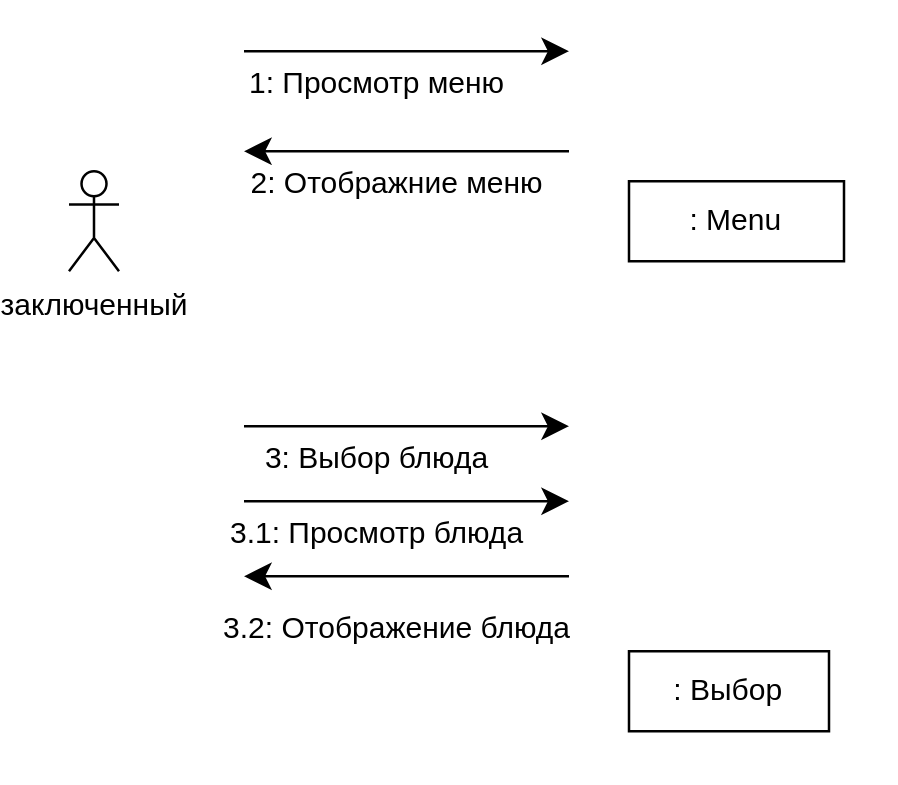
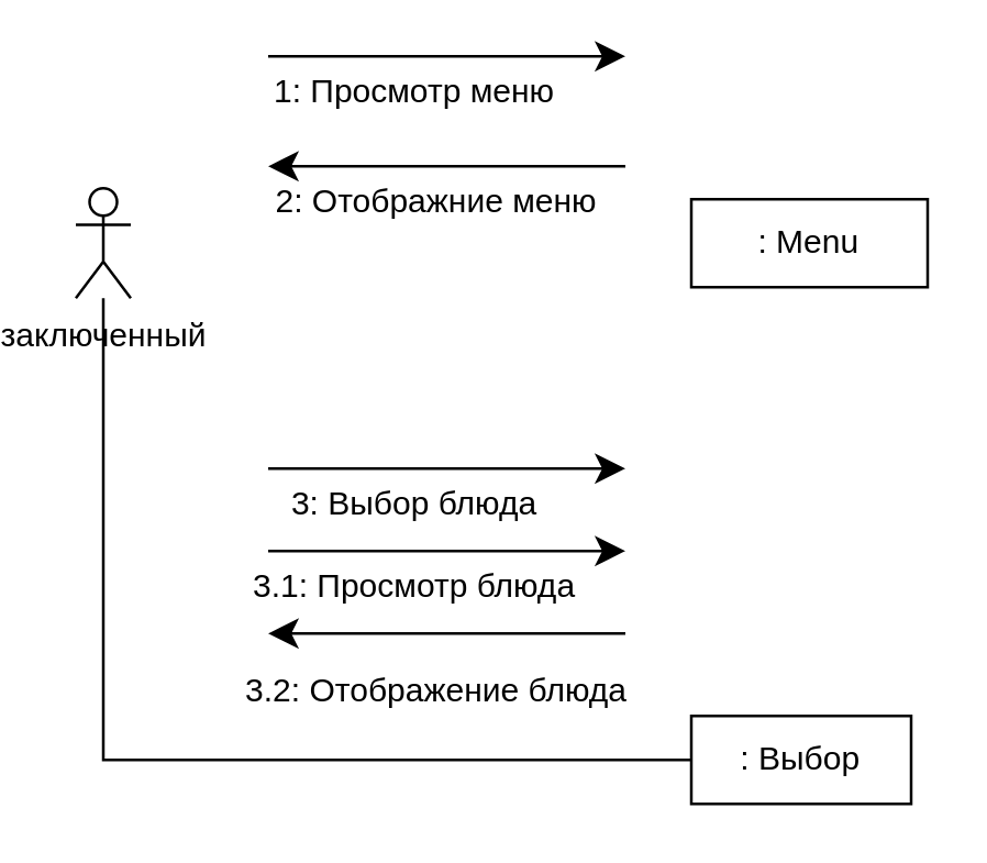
  <mxCell id="0" />
  <mxCell id="1" parent="0" />
+ <mxCell id="2" style="edgeStyle=orthogonalEdgeStyle;rounded=0;orthogonalLoop=1;jettySize=auto;html=1;entryX=0;entryY=0.5;entryDx=0;entryDy=0;fontSize=12;startSize=8;endSize=8;endArrow=none;endFill=0;" edge="1" parent="1" source="3" target="9"><mxGeometry relative="1" as="geometry"><Array as="points"><mxPoint x="30" y="276" /></Array></mxGeometry></mxCell>
  <mxCell id="3" value="заключенный" style="shape=umlActor;verticalLabelPosition=bottom;verticalAlign=top;html=1;outlineConnect=0;" vertex="1" parent="1"><mxGeometry x="20" y="68" width="20" height="40" as="geometry" /></mxCell>
  <mxCell id="4" value=": Menu" style="rounded=0;whiteSpace=wrap;html=1;" vertex="1" parent="1"><mxGeometry x="244" y="72" width="86" height="32" as="geometry" /></mxCell>
  <mxCell id="5" value="" style="endArrow=classic;html=1;rounded=0;fontSize=12;startSize=8;endSize=8;curved=1;" edge="1" parent="1"><mxGeometry width="50" height="50" relative="1" as="geometry"><mxPoint x="90" y="20" as="sourcePoint" /><mxPoint x="220" y="20" as="targetPoint" /></mxGeometry></mxCell>
  <mxCell id="6" value="1: Просмотр меню" style="edgeLabel;html=1;align=center;verticalAlign=middle;resizable=0;points=[];fontSize=12;" vertex="1" connectable="0" parent="5"><mxGeometry x="-0.417" y="-4" relative="1" as="geometry"><mxPoint x="14" y="8" as="offset" /></mxGeometry></mxCell>
  <mxCell id="7" value="" style="endArrow=classic;html=1;rounded=0;fontSize=12;startSize=8;endSize=8;curved=1;" edge="1" parent="1"><mxGeometry width="50" height="50" relative="1" as="geometry"><mxPoint x="220" y="60" as="sourcePoint" /><mxPoint x="90" y="60" as="targetPoint" /></mxGeometry></mxCell>
  <mxCell id="8" value="2: Отображние меню" style="edgeLabel;html=1;align=center;verticalAlign=middle;resizable=0;points=[];fontSize=12;" vertex="1" connectable="0" parent="7"><mxGeometry x="-0.417" y="-4" relative="1" as="geometry"><mxPoint x="-32" y="16" as="offset" /></mxGeometry></mxCell>
  <mxCell id="9" value=": Выбор" style="rounded=0;whiteSpace=wrap;html=1;" vertex="1" parent="1"><mxGeometry x="244" y="260" width="80" height="32" as="geometry" /></mxCell>
  <mxCell id="10" value="" style="endArrow=classic;html=1;rounded=0;fontSize=12;startSize=8;endSize=8;curved=1;" edge="1" parent="1"><mxGeometry width="50" height="50" relative="1" as="geometry"><mxPoint x="90" y="170" as="sourcePoint" /><mxPoint x="220" y="170" as="targetPoint" /></mxGeometry></mxCell>
  <mxCell id="11" value="3: Выбор блюда" style="edgeLabel;html=1;align=center;verticalAlign=middle;resizable=0;points=[];fontSize=12;" vertex="1" connectable="0" parent="10"><mxGeometry x="-0.417" y="-4" relative="1" as="geometry"><mxPoint x="14" y="8" as="offset" /></mxGeometry></mxCell>
  <mxCell id="12" value="" style="endArrow=classic;html=1;rounded=0;fontSize=12;startSize=8;endSize=8;curved=1;" edge="1" parent="1"><mxGeometry width="50" height="50" relative="1" as="geometry"><mxPoint x="220" y="230" as="sourcePoint" /><mxPoint x="90" y="230" as="targetPoint" /></mxGeometry></mxCell>
  <mxCell id="13" value="3.2: Отображение блюда" style="edgeLabel;html=1;align=center;verticalAlign=middle;resizable=0;points=[];fontSize=12;" vertex="1" connectable="0" parent="12"><mxGeometry x="-0.417" y="-4" relative="1" as="geometry"><mxPoint x="-32" y="24" as="offset" /></mxGeometry></mxCell>
  <mxCell id="14" value="" style="endArrow=classic;html=1;rounded=0;fontSize=12;startSize=8;endSize=8;curved=1;" edge="1" parent="1"><mxGeometry width="50" height="50" relative="1" as="geometry"><mxPoint x="90" y="200" as="sourcePoint" /><mxPoint x="220" y="200" as="targetPoint" /></mxGeometry></mxCell>
  <mxCell id="15" value="3.1: Просмотр блюда" style="edgeLabel;html=1;align=center;verticalAlign=middle;resizable=0;points=[];fontSize=12;" vertex="1" connectable="0" parent="14"><mxGeometry x="-0.417" y="-4" relative="1" as="geometry"><mxPoint x="14" y="8" as="offset" /></mxGeometry></mxCell>
